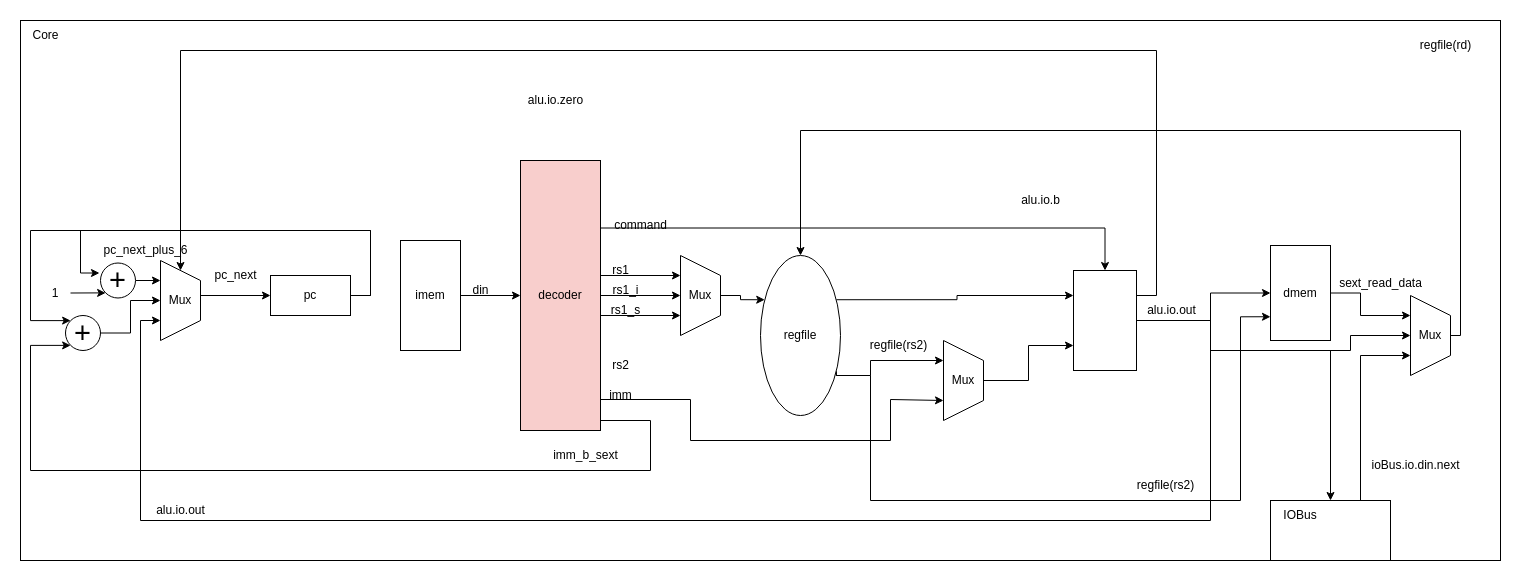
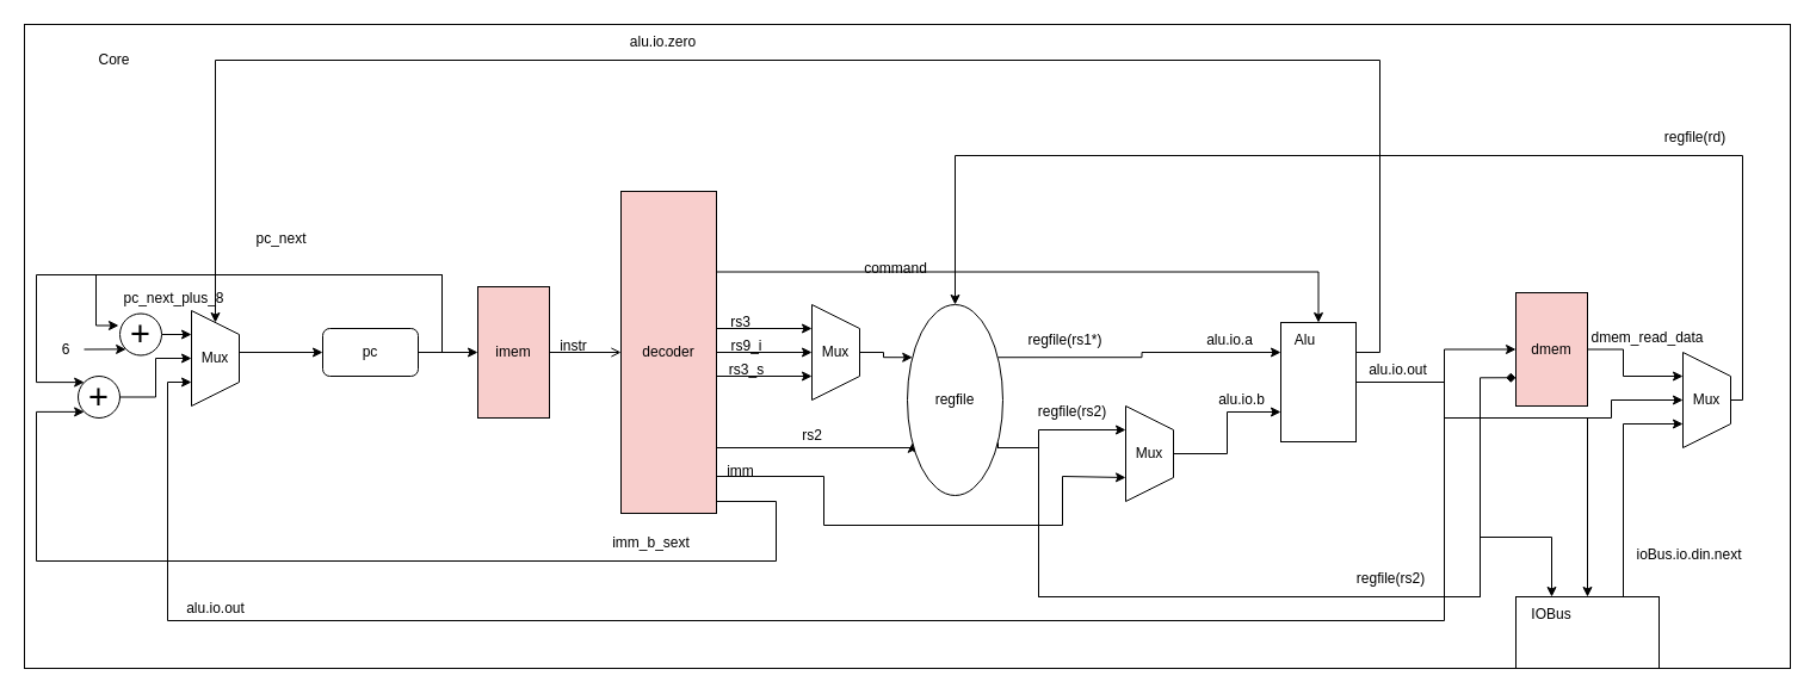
  <mxCell id="0" />
  <mxCell id="1" parent="0" />
  <mxCell id="2" value="" style="rounded=0;whiteSpace=wrap;html=1;" vertex="1" parent="1"><mxGeometry y="20" width="1480" height="540" as="geometry" x="20" /></mxCell>
- <mxCell id="3" value="Core" style="text;html=1;align=center;verticalAlign=middle;resizable=0;points=[];autosize=1;strokeColor=none;fillColor=none;" vertex="1" parent="1"><mxGeometry y="20" width="50" height="30" as="geometry" x="20" /></mxCell>
+ <mxCell id="3" value="Core" style="text;html=1;align=center;verticalAlign=middle;resizable=0;points=[];autosize=1;strokeColor=none;fillColor=none;" vertex="1" parent="1"><mxGeometry x="70" y="35" width="50" height="30" as="geometry" /></mxCell>
  <mxCell id="4" style="edgeStyle=orthogonalEdgeStyle;rounded=0;orthogonalLoop=1;jettySize=auto;html=1;exitX=1;exitY=0.5;exitDx=0;exitDy=0;entryX=0;entryY=0.5;entryDx=0;entryDy=0;" edge="1" parent="1" source="9" target="17"><mxGeometry relative="1" as="geometry"><Array as="points"><mxPoint x="1210" y="320" /><mxPoint x="1210" y="293" /></Array></mxGeometry></mxCell>
  <mxCell id="5" style="edgeStyle=orthogonalEdgeStyle;rounded=0;orthogonalLoop=1;jettySize=auto;html=1;exitX=1;exitY=0.5;exitDx=0;exitDy=0;entryX=0.5;entryY=1;entryDx=0;entryDy=0;" edge="1" parent="1" source="9" target="57"><mxGeometry relative="1" as="geometry"><Array as="points"><mxPoint x="1210" y="320" /><mxPoint x="1210" y="350" /><mxPoint x="1350" y="350" /><mxPoint x="1350" y="335" /></Array></mxGeometry></mxCell>
  <mxCell id="6" style="edgeStyle=orthogonalEdgeStyle;rounded=0;orthogonalLoop=1;jettySize=auto;html=1;exitX=1;exitY=0.5;exitDx=0;exitDy=0;entryX=1;entryY=0;entryDx=0;entryDy=0;" edge="1" parent="1" source="9" target="13"><mxGeometry relative="1" as="geometry"><Array as="points"><mxPoint x="1210" y="320" /><mxPoint x="1210" y="350" /><mxPoint x="1330" y="350" /></Array></mxGeometry></mxCell>
  <mxCell id="7" style="edgeStyle=orthogonalEdgeStyle;rounded=0;orthogonalLoop=1;jettySize=auto;html=1;exitX=1;exitY=0.25;exitDx=0;exitDy=0;entryX=0;entryY=0.5;entryDx=0;entryDy=0;" edge="1" parent="1" source="9" target="22"><mxGeometry relative="1" as="geometry"><Array as="points"><mxPoint x="1156" y="295" /><mxPoint x="1156" y="50" /><mxPoint x="180" y="50" /></Array></mxGeometry></mxCell>
  <mxCell id="8" style="edgeStyle=orthogonalEdgeStyle;rounded=0;orthogonalLoop=1;jettySize=auto;html=1;exitX=1;exitY=0.5;exitDx=0;exitDy=0;entryX=0.75;entryY=1;entryDx=0;entryDy=0;" edge="1" parent="1" source="9" target="22"><mxGeometry relative="1" as="geometry"><Array as="points"><mxPoint x="1210" y="320" /><mxPoint x="1210" y="520" /><mxPoint x="140" y="520" /><mxPoint x="140" y="320" /></Array></mxGeometry></mxCell>
  <mxCell id="9" value="" style="rounded=0;whiteSpace=wrap;html=1;" vertex="1" parent="1"><mxGeometry x="1073" y="270" width="63" height="100" as="geometry" /></mxCell>
+ <mxCell id="10" value="Alu" style="text;html=1;align=center;verticalAlign=middle;resizable=0;points=[];autosize=1;strokeColor=none;fillColor=none;" vertex="1" parent="1"><mxGeometry x="1073" y="270" width="40" height="30" as="geometry" /></mxCell>
  <mxCell id="11" style="edgeStyle=orthogonalEdgeStyle;rounded=0;orthogonalLoop=1;jettySize=auto;html=1;exitX=0.75;exitY=0;exitDx=0;exitDy=0;entryX=0.75;entryY=1;entryDx=0;entryDy=0;" edge="1" parent="1" source="12" target="57"><mxGeometry relative="1" as="geometry"><Array as="points"><mxPoint x="1360" y="355" /></Array></mxGeometry></mxCell>
  <mxCell id="12" value="" style="rounded=0;whiteSpace=wrap;html=1;" vertex="1" parent="1"><mxGeometry x="1270" y="500" width="120" height="60" as="geometry" /></mxCell>
  <mxCell id="13" value="IOBus" style="text;html=1;align=center;verticalAlign=middle;whiteSpace=wrap;rounded=0;" vertex="1" parent="1"><mxGeometry x="1270" y="500" width="60" height="30" as="geometry" /></mxCell>
- <mxCell id="14" style="edgeStyle=orthogonalEdgeStyle;rounded=0;orthogonalLoop=1;jettySize=auto;html=1;exitX=1;exitY=0.5;exitDx=0;exitDy=0;entryX=0;entryY=0.5;entryDx=0;entryDy=0;" edge="1" parent="1" source="15" target="37"><mxGeometry relative="1" as="geometry" /></mxCell>
- <mxCell id="15" value="imem" style="rounded=0;whiteSpace=wrap;html=1;" vertex="1" parent="1"><mxGeometry x="400" y="240" width="60" height="110" as="geometry" /></mxCell>
+ <mxCell id="14" style="edgeStyle=orthogonalEdgeStyle;rounded=0;orthogonalLoop=1;jettySize=auto;html=1;exitX=1;exitY=0.5;exitDx=0;exitDy=0;entryX=0;entryY=0.5;entryDx=0;entryDy=0;endArrow=open;" edge="1" parent="1" source="15" target="37"><mxGeometry relative="1" as="geometry" /></mxCell>
+ <mxCell id="15" value="imem" style="rounded=0;whiteSpace=wrap;html=1;fillColor=#f8cecc;" vertex="1" parent="1"><mxGeometry x="400" y="240" width="60" height="110" as="geometry" /></mxCell>
  <mxCell id="16" style="edgeStyle=orthogonalEdgeStyle;rounded=0;orthogonalLoop=1;jettySize=auto;html=1;exitX=1;exitY=0.5;exitDx=0;exitDy=0;entryX=0.25;entryY=1;entryDx=0;entryDy=0;" edge="1" parent="1" source="17" target="57"><mxGeometry relative="1" as="geometry"><Array as="points"><mxPoint x="1360" y="293" /><mxPoint x="1360" y="315" /></Array></mxGeometry></mxCell>
- <mxCell id="17" value="dmem" style="rounded=0;whiteSpace=wrap;html=1;" vertex="1" parent="1"><mxGeometry x="1270" y="245" width="60" height="95" as="geometry" /></mxCell>
+ <mxCell id="17" value="dmem" style="rounded=0;whiteSpace=wrap;html=1;fillColor=#f8cecc;" vertex="1" parent="1"><mxGeometry x="1270" y="245" width="60" height="95" as="geometry" /></mxCell>
+ <mxCell id="18" style="edgeStyle=orthogonalEdgeStyle;rounded=0;orthogonalLoop=1;jettySize=auto;html=1;exitX=1;exitY=0.5;exitDx=0;exitDy=0;entryX=0;entryY=0.5;entryDx=0;entryDy=0;" edge="1" parent="1" source="20" target="15"><mxGeometry relative="1" as="geometry" /></mxCell>
  <mxCell id="19" style="edgeStyle=orthogonalEdgeStyle;rounded=0;orthogonalLoop=1;jettySize=auto;html=1;exitX=1;exitY=0.5;exitDx=0;exitDy=0;entryX=0;entryY=0;entryDx=0;entryDy=0;" edge="1" parent="1" source="20" target="68"><mxGeometry relative="1" as="geometry"><Array as="points"><mxPoint x="370" y="295" /><mxPoint x="370" y="230" /><mxPoint x="30" y="230" /><mxPoint x="30" y="320" /></Array></mxGeometry></mxCell>
- <mxCell id="20" value="pc" style="rounded=0;whiteSpace=wrap;html=1;" vertex="1" parent="1"><mxGeometry x="270" y="275" width="80" height="40" as="geometry" /></mxCell>
+ <mxCell id="20" value="pc" style="whiteSpace=wrap;html=1;rounded=1;" vertex="1" parent="1"><mxGeometry x="270" y="275" width="80" height="40" as="geometry" /></mxCell>
  <mxCell id="21" style="edgeStyle=orthogonalEdgeStyle;rounded=0;orthogonalLoop=1;jettySize=auto;html=1;exitX=0.5;exitY=0;exitDx=0;exitDy=0;entryX=0;entryY=0.5;entryDx=0;entryDy=0;" edge="1" parent="1" source="22" target="20"><mxGeometry relative="1" as="geometry"><Array as="points"><mxPoint x="200" y="295" /></Array></mxGeometry></mxCell>
  <mxCell id="22" value="Mux" style="shape=trapezoid;perimeter=trapezoidPerimeter;whiteSpace=wrap;html=1;fixedSize=1;direction=south;" vertex="1" parent="1"><mxGeometry x="160" y="260" width="40" height="80" as="geometry" /></mxCell>
  <mxCell id="23" style="edgeStyle=orthogonalEdgeStyle;rounded=0;orthogonalLoop=1;jettySize=auto;html=1;exitX=1;exitY=0.5;exitDx=0;exitDy=0;entryX=0.25;entryY=1;entryDx=0;entryDy=0;" edge="1" parent="1" source="24" target="22"><mxGeometry relative="1" as="geometry" /></mxCell>
  <mxCell id="24" value="&lt;font style=&quot;font-size: 29px;&quot;&gt;+&lt;/font&gt;" style="ellipse;whiteSpace=wrap;html=1;aspect=fixed;" vertex="1" parent="1"><mxGeometry x="100" y="262.5" width="35" height="35" as="geometry" /></mxCell>
  <mxCell id="25" style="edgeStyle=orthogonalEdgeStyle;rounded=0;orthogonalLoop=1;jettySize=auto;html=1;exitX=1;exitY=0.5;exitDx=0;exitDy=0;entryX=-0.029;entryY=0.286;entryDx=0;entryDy=0;entryPerimeter=0;" edge="1" parent="1" source="20" target="24"><mxGeometry relative="1" as="geometry"><Array as="points"><mxPoint x="370" y="295" /><mxPoint x="370" y="230" /><mxPoint x="80" y="230" /><mxPoint x="80" y="273" /><mxPoint x="99" y="273" /></Array></mxGeometry></mxCell>
- <mxCell id="26" value="1" style="text;html=1;align=center;verticalAlign=middle;whiteSpace=wrap;rounded=0;" vertex="1" parent="1"><mxGeometry x="40" y="277.5" width="30" height="30" as="geometry" /></mxCell>
+ <mxCell id="26" value="6" style="text;html=1;align=center;verticalAlign=middle;whiteSpace=wrap;rounded=0;" vertex="1" parent="1"><mxGeometry x="40" y="277.5" width="30" height="30" as="geometry" /></mxCell>
  <mxCell id="27" value="" style="endArrow=classic;html=1;rounded=0;exitX=1;exitY=0.5;exitDx=0;exitDy=0;entryX=0;entryY=1;entryDx=0;entryDy=0;" edge="1" parent="1" source="26" target="24"><mxGeometry width="50" height="50" relative="1" as="geometry"><mxPoint x="200" y="360" as="sourcePoint" /><mxPoint x="250" y="310" as="targetPoint" /></mxGeometry></mxCell>
- <mxCell id="28" value="pc_next" style="text;html=1;align=center;verticalAlign=middle;resizable=0;points=[];autosize=1;strokeColor=none;fillColor=none;" vertex="1" parent="1"><mxGeometry x="200" y="260" width="70" height="30" as="geometry" /></mxCell>
- <mxCell id="29" value="pc_next_plus_6" style="text;html=1;align=center;verticalAlign=middle;resizable=0;points=[];autosize=1;strokeColor=none;fillColor=none;" vertex="1" parent="1"><mxGeometry x="90" y="235" width="110" height="30" as="geometry" /></mxCell>
+ <mxCell id="28" value="pc_next" style="text;html=1;align=center;verticalAlign=middle;resizable=0;points=[];autosize=1;strokeColor=none;fillColor=none;" vertex="1" parent="1"><mxGeometry x="200" y="185" width="70" height="30" as="geometry" /></mxCell>
+ <mxCell id="29" value="pc_next_plus_8" style="text;html=1;align=center;verticalAlign=middle;resizable=0;points=[];autosize=1;strokeColor=none;fillColor=none;" vertex="1" parent="1"><mxGeometry x="90" y="235" width="110" height="30" as="geometry" /></mxCell>
  <mxCell id="30" style="edgeStyle=orthogonalEdgeStyle;rounded=0;orthogonalLoop=1;jettySize=auto;html=1;exitX=1;exitY=0.25;exitDx=0;exitDy=0;entryX=0.5;entryY=0;entryDx=0;entryDy=0;" edge="1" parent="1" source="37" target="9"><mxGeometry relative="1" as="geometry" /></mxCell>
  <mxCell id="31" style="edgeStyle=orthogonalEdgeStyle;rounded=0;orthogonalLoop=1;jettySize=auto;html=1;exitX=1;exitY=0.5;exitDx=0;exitDy=0;entryX=0.25;entryY=1;entryDx=0;entryDy=0;" edge="1" parent="1" source="37" target="40"><mxGeometry relative="1" as="geometry"><Array as="points"><mxPoint x="600" y="275" /></Array></mxGeometry></mxCell>
  <mxCell id="32" style="edgeStyle=orthogonalEdgeStyle;rounded=0;orthogonalLoop=1;jettySize=auto;html=1;exitX=1;exitY=0.5;exitDx=0;exitDy=0;entryX=0.5;entryY=1;entryDx=0;entryDy=0;" edge="1" parent="1" source="37" target="40"><mxGeometry relative="1" as="geometry" /></mxCell>
  <mxCell id="33" style="edgeStyle=orthogonalEdgeStyle;rounded=0;orthogonalLoop=1;jettySize=auto;html=1;exitX=1;exitY=0.5;exitDx=0;exitDy=0;entryX=0.75;entryY=1;entryDx=0;entryDy=0;" edge="1" parent="1" source="37" target="40"><mxGeometry relative="1" as="geometry"><Array as="points"><mxPoint x="600" y="315" /></Array></mxGeometry></mxCell>
+ <mxCell id="34" style="edgeStyle=orthogonalEdgeStyle;rounded=0;orthogonalLoop=1;jettySize=auto;html=1;exitX=1;exitY=0.75;exitDx=0;exitDy=0;entryX=0;entryY=0.75;entryDx=0;entryDy=0;" edge="1" parent="1" source="37" target="55"><mxGeometry relative="1" as="geometry"><mxPoint x="760" y="360" as="targetPoint" /><Array as="points"><mxPoint x="600" y="375" /></Array></mxGeometry></mxCell>
  <mxCell id="35" style="edgeStyle=orthogonalEdgeStyle;rounded=0;orthogonalLoop=1;jettySize=auto;html=1;exitX=0.982;exitY=0.953;exitDx=0;exitDy=0;entryX=0.75;entryY=1;entryDx=0;entryDy=0;exitPerimeter=0;" edge="1" parent="1" source="37" target="42"><mxGeometry relative="1" as="geometry"><Array as="points"><mxPoint x="690" y="399" /><mxPoint x="690" y="440" /><mxPoint x="890" y="440" /><mxPoint x="890" y="399" /><mxPoint x="943" y="399" /></Array></mxGeometry></mxCell>
  <mxCell id="36" style="edgeStyle=orthogonalEdgeStyle;rounded=0;orthogonalLoop=1;jettySize=auto;html=1;exitX=1;exitY=0.75;exitDx=0;exitDy=0;entryX=0;entryY=1;entryDx=0;entryDy=0;" edge="1" parent="1" source="37" target="68"><mxGeometry relative="1" as="geometry"><Array as="points"><mxPoint x="600" y="420" /><mxPoint x="650" y="420" /><mxPoint x="650" y="470" /><mxPoint x="30" y="470" /><mxPoint x="30" y="345" /></Array></mxGeometry></mxCell>
  <mxCell id="37" value="decoder" style="rounded=0;whiteSpace=wrap;html=1;fillColor=#f8cecc;" vertex="1" parent="1"><mxGeometry x="520" y="160" width="80" height="270" as="geometry" /></mxCell>
- <mxCell id="38" value="command" style="text;html=1;align=center;verticalAlign=middle;resizable=0;points=[];autosize=1;strokeColor=none;fillColor=none;" vertex="1" parent="1"><mxGeometry x="600" y="210" width="80" height="30" as="geometry" /></mxCell>
+ <mxCell id="38" value="command" style="text;html=1;align=center;verticalAlign=middle;resizable=0;points=[];autosize=1;strokeColor=none;fillColor=none;" vertex="1" parent="1"><mxGeometry x="710" y="210" width="80" height="30" as="geometry" /></mxCell>
  <mxCell id="39" style="edgeStyle=orthogonalEdgeStyle;rounded=0;orthogonalLoop=1;jettySize=auto;html=1;exitX=0.5;exitY=0;exitDx=0;exitDy=0;entryX=0;entryY=0.25;entryDx=0;entryDy=0;" edge="1" parent="1" source="40" target="55"><mxGeometry relative="1" as="geometry" /></mxCell>
  <mxCell id="40" value="Mux" style="shape=trapezoid;perimeter=trapezoidPerimeter;whiteSpace=wrap;html=1;fixedSize=1;direction=south;" vertex="1" parent="1"><mxGeometry x="680" y="255" width="40" height="80" as="geometry" /></mxCell>
  <mxCell id="41" style="edgeStyle=orthogonalEdgeStyle;rounded=0;orthogonalLoop=1;jettySize=auto;html=1;exitX=0.5;exitY=0;exitDx=0;exitDy=0;entryX=0;entryY=0.75;entryDx=0;entryDy=0;" edge="1" parent="1" source="42" target="9"><mxGeometry relative="1" as="geometry" /></mxCell>
  <mxCell id="42" value="Mux" style="shape=trapezoid;perimeter=trapezoidPerimeter;whiteSpace=wrap;html=1;fixedSize=1;direction=south;" vertex="1" parent="1"><mxGeometry x="943" y="340" width="40" height="80" as="geometry" /></mxCell>
- <mxCell id="44" value="alu.io.b" style="text;html=1;align=center;verticalAlign=middle;resizable=0;points=[];autosize=1;strokeColor=none;fillColor=none;" vertex="1" parent="1"><mxGeometry x="1010" y="185" width="60" height="30" as="geometry" /></mxCell>
- <mxCell id="45" value="rs1" style="text;html=1;align=center;verticalAlign=middle;resizable=0;points=[];autosize=1;strokeColor=none;fillColor=none;" vertex="1" parent="1"><mxGeometry x="600" y="255" width="40" height="30" as="geometry" /></mxCell>
- <mxCell id="46" value="rs1_i" style="text;html=1;align=center;verticalAlign=middle;resizable=0;points=[];autosize=1;strokeColor=none;fillColor=none;" vertex="1" parent="1"><mxGeometry x="600" y="275" width="50" height="30" as="geometry" /></mxCell>
- <mxCell id="47" value="rs1_s" style="text;html=1;align=center;verticalAlign=middle;resizable=0;points=[];autosize=1;strokeColor=none;fillColor=none;" vertex="1" parent="1"><mxGeometry x="595" y="295" width="60" height="30" as="geometry" /></mxCell>
- <mxCell id="48" value="rs2" style="text;html=1;align=center;verticalAlign=middle;resizable=0;points=[];autosize=1;strokeColor=none;fillColor=none;" vertex="1" parent="1"><mxGeometry x="600" y="350" width="40" height="30" as="geometry" /></mxCell>
+ <mxCell id="43" value="alu.io.a" style="text;html=1;align=center;verticalAlign=middle;resizable=0;points=[];autosize=1;strokeColor=none;fillColor=none;" vertex="1" parent="1"><mxGeometry x="1000" y="270" width="60" height="30" as="geometry" /></mxCell>
+ <mxCell id="44" value="alu.io.b" style="text;html=1;align=center;verticalAlign=middle;resizable=0;points=[];autosize=1;strokeColor=none;fillColor=none;" vertex="1" parent="1"><mxGeometry x="1010" y="320" width="60" height="30" as="geometry" /></mxCell>
+ <mxCell id="45" value="rs3" style="text;html=1;align=center;verticalAlign=middle;resizable=0;points=[];autosize=1;strokeColor=none;fillColor=none;" vertex="1" parent="1"><mxGeometry x="600" y="255" width="40" height="30" as="geometry" /></mxCell>
+ <mxCell id="46" value="rs9_i" style="text;html=1;align=center;verticalAlign=middle;resizable=0;points=[];autosize=1;strokeColor=none;fillColor=none;" vertex="1" parent="1"><mxGeometry x="600" y="275" width="50" height="30" as="geometry" /></mxCell>
+ <mxCell id="47" value="rs3_s" style="text;html=1;align=center;verticalAlign=middle;resizable=0;points=[];autosize=1;strokeColor=none;fillColor=none;" vertex="1" parent="1"><mxGeometry x="595" y="295" width="60" height="30" as="geometry" /></mxCell>
+ <mxCell id="48" value="rs2" style="text;html=1;align=center;verticalAlign=middle;resizable=0;points=[];autosize=1;strokeColor=none;fillColor=none;" vertex="1" parent="1"><mxGeometry x="660" y="350" width="40" height="30" as="geometry" /></mxCell>
  <mxCell id="49" value="imm" style="text;html=1;align=center;verticalAlign=middle;resizable=0;points=[];autosize=1;strokeColor=none;fillColor=none;" vertex="1" parent="1"><mxGeometry x="595" y="380" width="50" height="30" as="geometry" /></mxCell>
- <mxCell id="50" value="din" style="text;html=1;align=center;verticalAlign=middle;resizable=0;points=[];autosize=1;strokeColor=none;fillColor=none;" vertex="1" parent="1"><mxGeometry x="455" y="275" width="50" height="30" as="geometry" /></mxCell>
+ <mxCell id="50" value="instr" style="text;html=1;align=center;verticalAlign=middle;resizable=0;points=[];autosize=1;strokeColor=none;fillColor=none;" vertex="1" parent="1"><mxGeometry x="455" y="275" width="50" height="30" as="geometry" /></mxCell>
  <mxCell id="51" style="edgeStyle=orthogonalEdgeStyle;rounded=0;orthogonalLoop=1;jettySize=auto;html=1;exitX=1;exitY=0.25;exitDx=0;exitDy=0;entryX=0;entryY=0.25;entryDx=0;entryDy=0;" edge="1" parent="1" source="55" target="9"><mxGeometry relative="1" as="geometry" /></mxCell>
  <mxCell id="52" style="edgeStyle=orthogonalEdgeStyle;rounded=0;orthogonalLoop=1;jettySize=auto;html=1;exitX=1;exitY=0.75;exitDx=0;exitDy=0;entryX=0.25;entryY=1;entryDx=0;entryDy=0;" edge="1" parent="1" source="55" target="42"><mxGeometry relative="1" as="geometry"><Array as="points"><mxPoint x="870" y="375" /><mxPoint x="870" y="360" /></Array></mxGeometry></mxCell>
- <mxCell id="53" style="edgeStyle=orthogonalEdgeStyle;rounded=0;orthogonalLoop=1;jettySize=auto;html=1;exitX=1;exitY=0.75;exitDx=0;exitDy=0;entryX=0;entryY=0.75;entryDx=0;entryDy=0;" edge="1" parent="1" source="55" target="17"><mxGeometry relative="1" as="geometry"><Array as="points"><mxPoint x="870" y="375" /><mxPoint x="870" y="500" /><mxPoint x="1240" y="500" /><mxPoint x="1240" y="316" /></Array></mxGeometry></mxCell>
+ <mxCell id="53" style="edgeStyle=orthogonalEdgeStyle;rounded=0;orthogonalLoop=1;jettySize=auto;html=1;exitX=1;exitY=0.75;exitDx=0;exitDy=0;entryX=0;entryY=0.75;entryDx=0;entryDy=0;endArrow=diamond;" edge="1" parent="1" source="55" target="17"><mxGeometry relative="1" as="geometry"><Array as="points"><mxPoint x="870" y="375" /><mxPoint x="870" y="500" /><mxPoint x="1240" y="500" /><mxPoint x="1240" y="316" /></Array></mxGeometry></mxCell>
+ <mxCell id="54" style="edgeStyle=orthogonalEdgeStyle;rounded=0;orthogonalLoop=1;jettySize=auto;html=1;exitX=1;exitY=0.75;exitDx=0;exitDy=0;entryX=0.5;entryY=0;entryDx=0;entryDy=0;" edge="1" parent="1" source="55" target="13"><mxGeometry relative="1" as="geometry"><Array as="points"><mxPoint x="870" y="375" /><mxPoint x="870" y="500" /><mxPoint x="1240" y="500" /><mxPoint x="1240" y="450" /><mxPoint x="1300" y="450" /></Array></mxGeometry></mxCell>
  <mxCell id="55" value="regfile" style="ellipse;whiteSpace=wrap;html=1;" vertex="1" parent="1"><mxGeometry x="760" y="255" width="80" height="160" as="geometry" /></mxCell>
  <mxCell id="56" style="edgeStyle=orthogonalEdgeStyle;rounded=0;orthogonalLoop=1;jettySize=auto;html=1;exitX=0.5;exitY=0;exitDx=0;exitDy=0;entryX=0.5;entryY=0;entryDx=0;entryDy=0;" edge="1" parent="1" source="57" target="55"><mxGeometry relative="1" as="geometry"><Array as="points"><mxPoint x="1460" y="335" /><mxPoint x="1460" y="130" /><mxPoint x="800" y="130" /></Array></mxGeometry></mxCell>
  <mxCell id="57" value="Mux" style="shape=trapezoid;perimeter=trapezoidPerimeter;whiteSpace=wrap;html=1;fixedSize=1;direction=south;" vertex="1" parent="1"><mxGeometry x="1410" y="295" width="40" height="80" as="geometry" /></mxCell>
  <mxCell id="58" value="alu.io.out" style="text;html=1;align=center;verticalAlign=middle;resizable=0;points=[];autosize=1;strokeColor=none;fillColor=none;" vertex="1" parent="1"><mxGeometry x="1136" y="295" width="70" height="30" as="geometry" /></mxCell>
- <mxCell id="59" value="regfile(rd)" style="text;html=1;align=center;verticalAlign=middle;resizable=0;points=[];autosize=1;strokeColor=none;fillColor=none;" vertex="1" parent="1"><mxGeometry x="1405" y="30" width="80" height="30" as="geometry" /></mxCell>
- <mxCell id="60" value="sext_read_data" style="text;html=1;align=center;verticalAlign=middle;resizable=0;points=[];autosize=1;strokeColor=none;fillColor=none;" vertex="1" parent="1"><mxGeometry x="1320" y="267.5" width="120" height="30" as="geometry" /></mxCell>
+ <mxCell id="59" value="regfile(rd)" style="text;html=1;align=center;verticalAlign=middle;resizable=0;points=[];autosize=1;strokeColor=none;fillColor=none;" vertex="1" parent="1"><mxGeometry x="1380" y="100" width="80" height="30" as="geometry" /></mxCell>
+ <mxCell id="60" value="dmem_read_data" style="text;html=1;align=center;verticalAlign=middle;resizable=0;points=[];autosize=1;strokeColor=none;fillColor=none;" vertex="1" parent="1"><mxGeometry x="1320" y="267.5" width="120" height="30" as="geometry" /></mxCell>
+ <mxCell id="61" value="regfile(rs1*)" style="text;html=1;align=center;verticalAlign=middle;resizable=0;points=[];autosize=1;strokeColor=none;fillColor=none;" vertex="1" parent="1"><mxGeometry x="847" y="270" width="90" height="30" as="geometry" /></mxCell>
  <mxCell id="62" value="regfile(rs2)" style="text;html=1;align=center;verticalAlign=middle;resizable=0;points=[];autosize=1;strokeColor=none;fillColor=none;" vertex="1" parent="1"><mxGeometry x="858" y="330" width="80" height="30" as="geometry" /></mxCell>
  <mxCell id="63" value="regfile(rs2)" style="text;html=1;align=center;verticalAlign=middle;resizable=0;points=[];autosize=1;strokeColor=none;fillColor=none;" vertex="1" parent="1"><mxGeometry x="1125" y="470" width="80" height="30" as="geometry" /></mxCell>
  <mxCell id="64" value="ioBus.io.din.next" style="text;html=1;align=center;verticalAlign=middle;resizable=0;points=[];autosize=1;strokeColor=none;fillColor=none;" vertex="1" parent="1"><mxGeometry x="1360" y="450" width="110" height="30" as="geometry" /></mxCell>
- <mxCell id="65" value="alu.io.zero" style="text;html=1;align=center;verticalAlign=middle;resizable=0;points=[];autosize=1;strokeColor=none;fillColor=none;" vertex="1" parent="1"><mxGeometry x="515" y="85" width="80" height="30" as="geometry" /></mxCell>
- <mxCell id="66" value="imm_b_sext" style="text;html=1;align=center;verticalAlign=middle;resizable=0;points=[];autosize=1;strokeColor=none;fillColor=none;" vertex="1" parent="1"><mxGeometry x="540" y="440" width="90" height="30" as="geometry" /></mxCell>
+ <mxCell id="65" value="alu.io.zero" style="text;html=1;align=center;verticalAlign=middle;resizable=0;points=[];autosize=1;strokeColor=none;fillColor=none;" vertex="1" parent="1"><mxGeometry x="515" y="20" width="80" height="30" as="geometry" /></mxCell>
+ <mxCell id="66" value="imm_b_sext" style="text;html=1;align=center;verticalAlign=middle;resizable=0;points=[];autosize=1;strokeColor=none;fillColor=none;" vertex="1" parent="1"><mxGeometry x="500" y="440" width="90" height="30" as="geometry" /></mxCell>
  <mxCell id="67" style="edgeStyle=orthogonalEdgeStyle;rounded=0;orthogonalLoop=1;jettySize=auto;html=1;exitX=1;exitY=0.5;exitDx=0;exitDy=0;entryX=0.5;entryY=1;entryDx=0;entryDy=0;" edge="1" parent="1" source="68" target="22"><mxGeometry relative="1" as="geometry" /></mxCell>
  <mxCell id="68" value="&lt;font style=&quot;font-size: 29px;&quot;&gt;+&lt;/font&gt;" style="ellipse;whiteSpace=wrap;html=1;aspect=fixed;" vertex="1" parent="1"><mxGeometry x="65" y="315" width="35" height="35" as="geometry" /></mxCell>
  <mxCell id="69" value="alu.io.out" style="text;html=1;align=center;verticalAlign=middle;resizable=0;points=[];autosize=1;strokeColor=none;fillColor=none;" vertex="1" parent="1"><mxGeometry x="145" y="495" width="70" height="30" as="geometry" /></mxCell>
